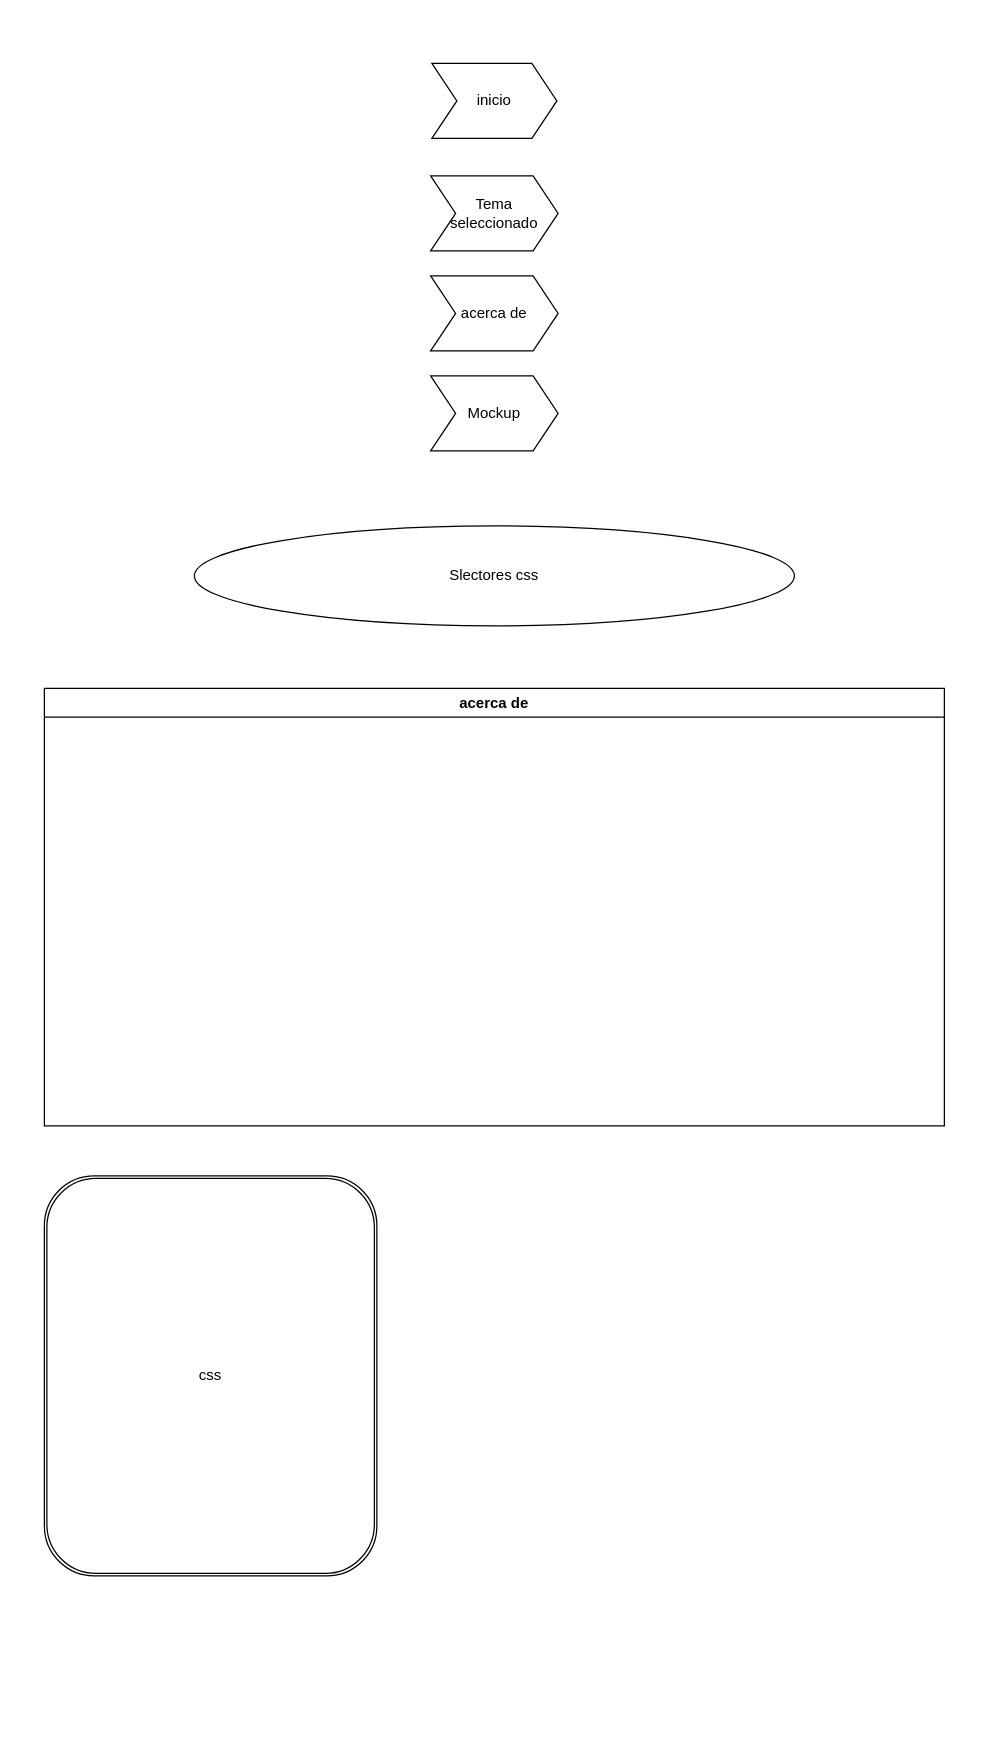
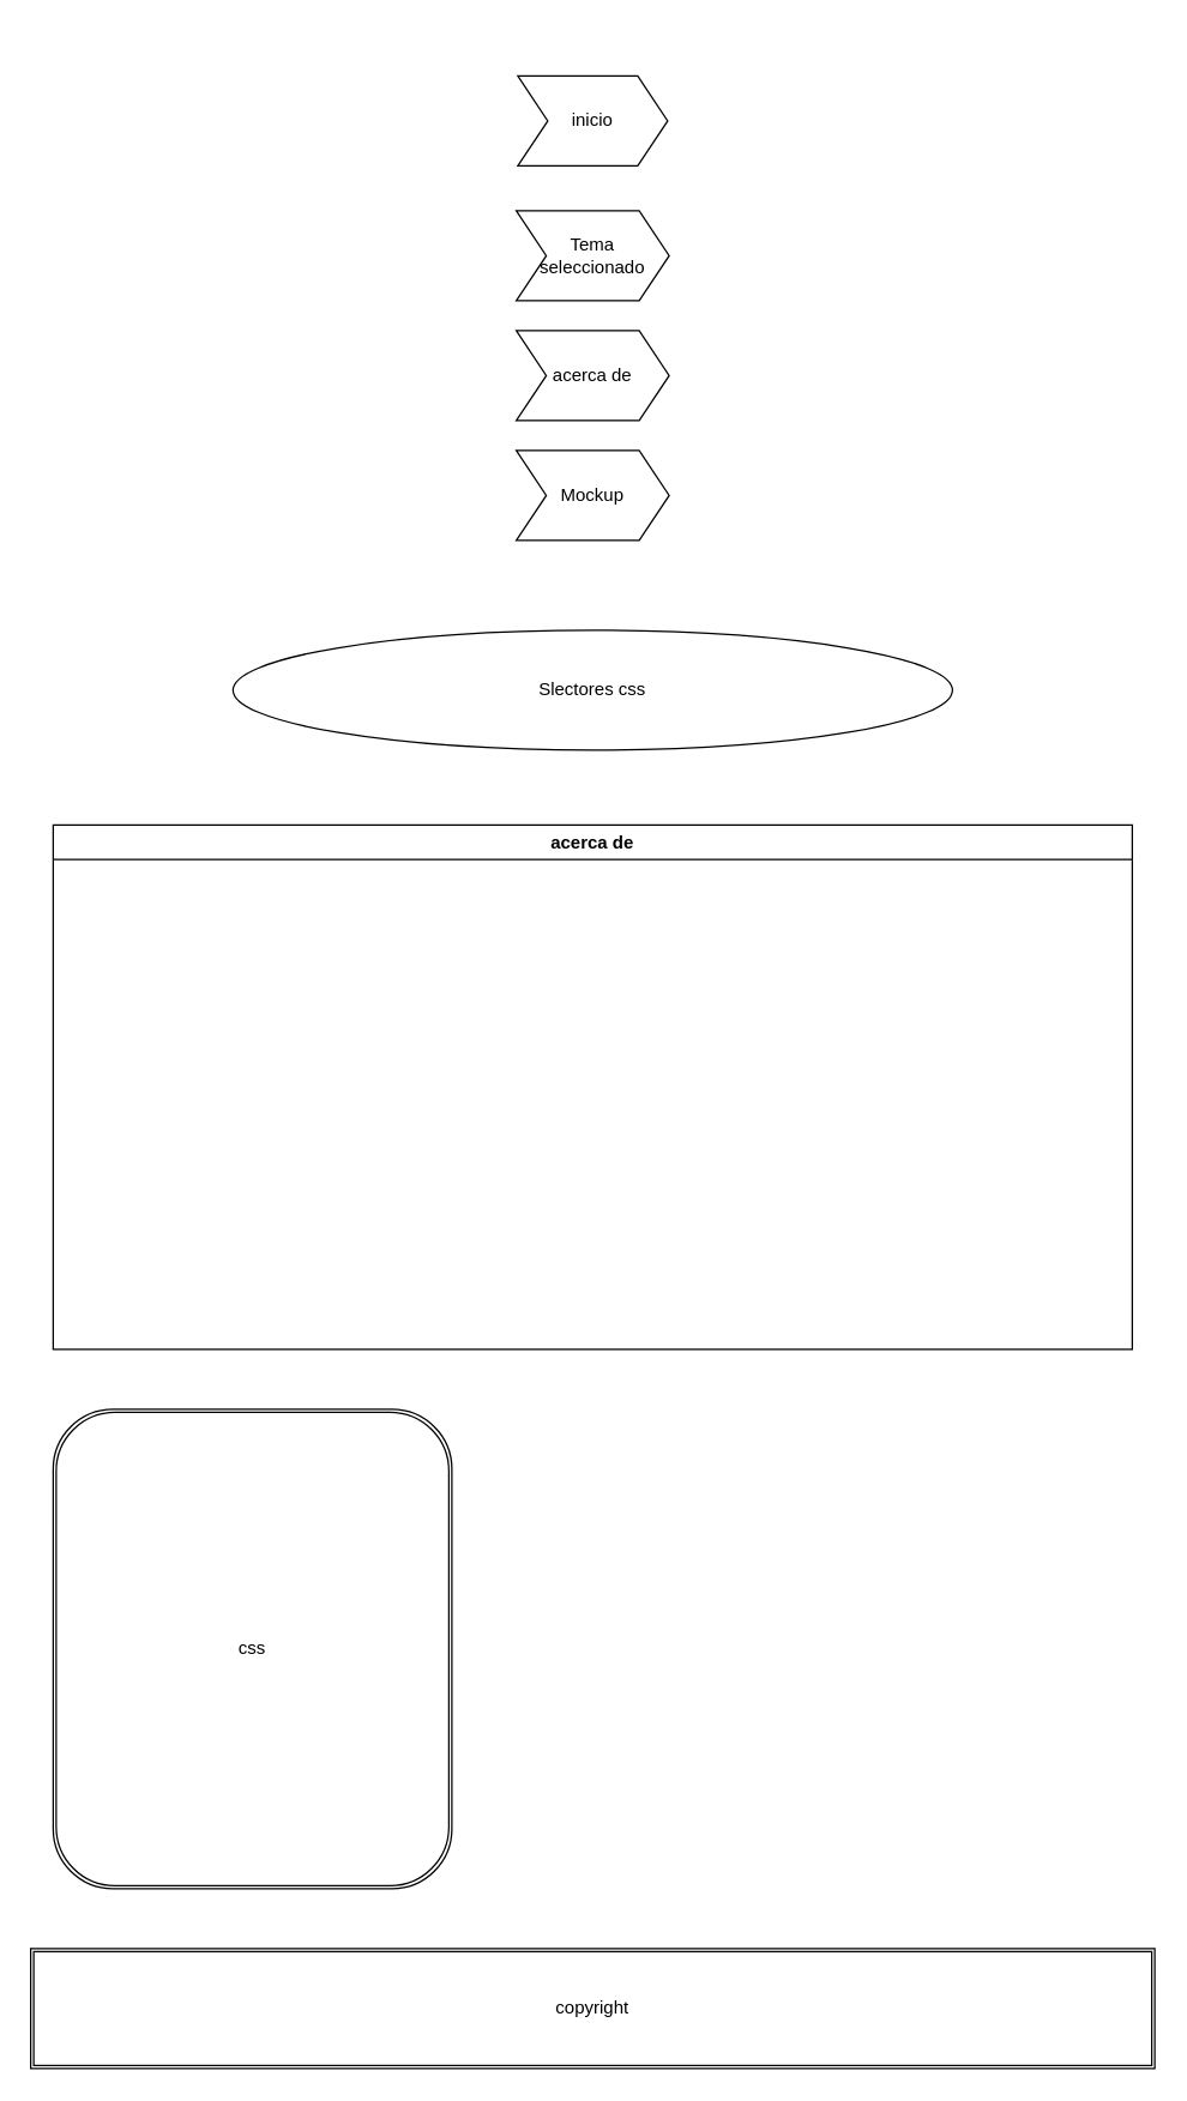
  <mxCell id="0" />
  <mxCell id="1" parent="0" />
  <mxCell id="2" value="Slectores css" style="ellipse;whiteSpace=wrap;html=1;" parent="1" vertex="1"><mxGeometry x="155" y="420" width="480" height="80" as="geometry" /></mxCell>
  <mxCell id="3" value="" style="swimlane;childLayout=stackLayout;horizontal=1;fillColor=none;horizontalStack=1;resizeParent=1;resizeParentMax=0;resizeLast=0;collapsible=0;strokeColor=none;stackBorder=10;stackSpacing=-12;resizable=1;align=center;points=[];whiteSpace=wrap;html=1;startSize=20;rotation=0;" parent="1" vertex="1"><mxGeometry x="335" y="20" width="120" height="100" as="geometry" /></mxCell>
  <mxCell id="4" value="inicio" style="shape=step;perimeter=stepPerimeter;fixedSize=1;points=[];whiteSpace=wrap;html=1;rotation=-360;" parent="3" vertex="1"><mxGeometry x="10" y="30" width="100" height="60" as="geometry" /></mxCell>
  <mxCell id="5" value="acerca de" style="swimlane;" parent="1" vertex="1"><mxGeometry x="35" y="550" width="720" height="350" as="geometry" /></mxCell>
  <mxCell id="6" value="css" style="shape=ext;double=1;rounded=1;whiteSpace=wrap;html=1;" parent="1" vertex="1"><mxGeometry x="35" y="940" width="266" height="320" as="geometry" /></mxCell>
+ <mxCell id="7" value="copyright" style="shape=ext;double=1;rounded=0;whiteSpace=wrap;html=1;" parent="1" vertex="1"><mxGeometry x="20" y="1300" width="750" height="80" as="geometry" /></mxCell>
  <mxCell id="8" value="Tema seleccionado" style="shape=step;perimeter=stepPerimeter;fixedSize=1;points=[];whiteSpace=wrap;html=1;rotation=-360;" parent="1" vertex="1"><mxGeometry x="344" y="140" width="102" height="60" as="geometry" /></mxCell>
  <mxCell id="9" value="acerca de" style="shape=step;perimeter=stepPerimeter;fixedSize=1;points=[];whiteSpace=wrap;html=1;rotation=-360;" parent="1" vertex="1"><mxGeometry x="344" y="220" width="102" height="60" as="geometry" /></mxCell>
  <mxCell id="10" value="Mockup" style="shape=step;perimeter=stepPerimeter;fixedSize=1;points=[];whiteSpace=wrap;html=1;rotation=-360;" parent="1" vertex="1"><mxGeometry x="344" y="300" width="102" height="60" as="geometry" /></mxCell>
